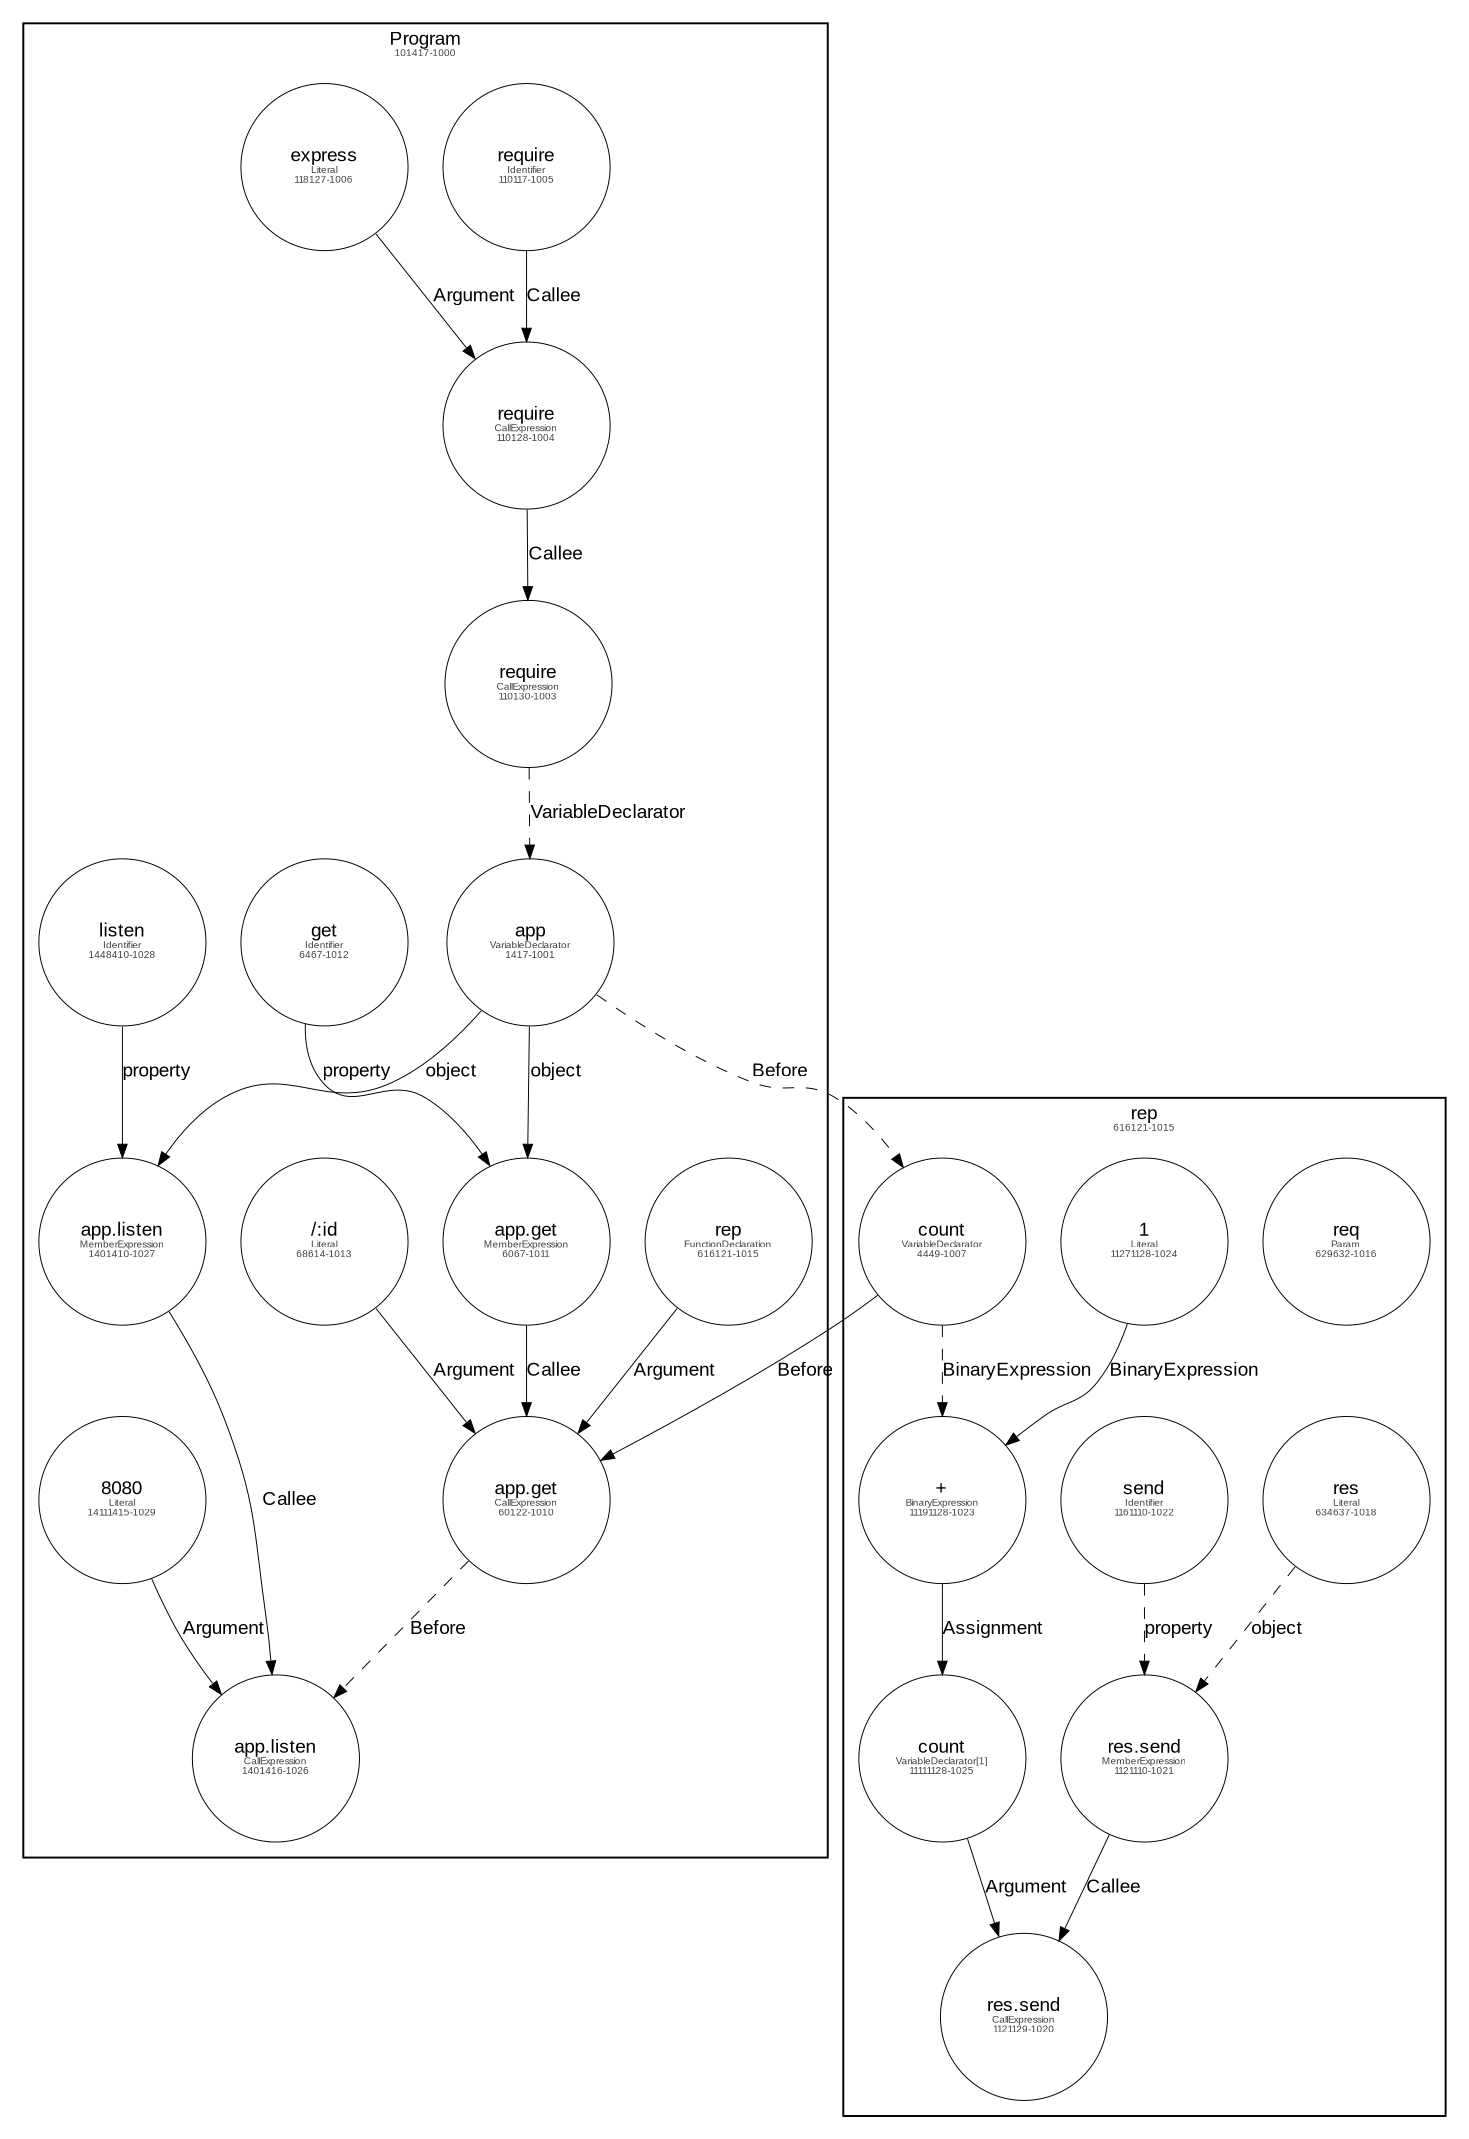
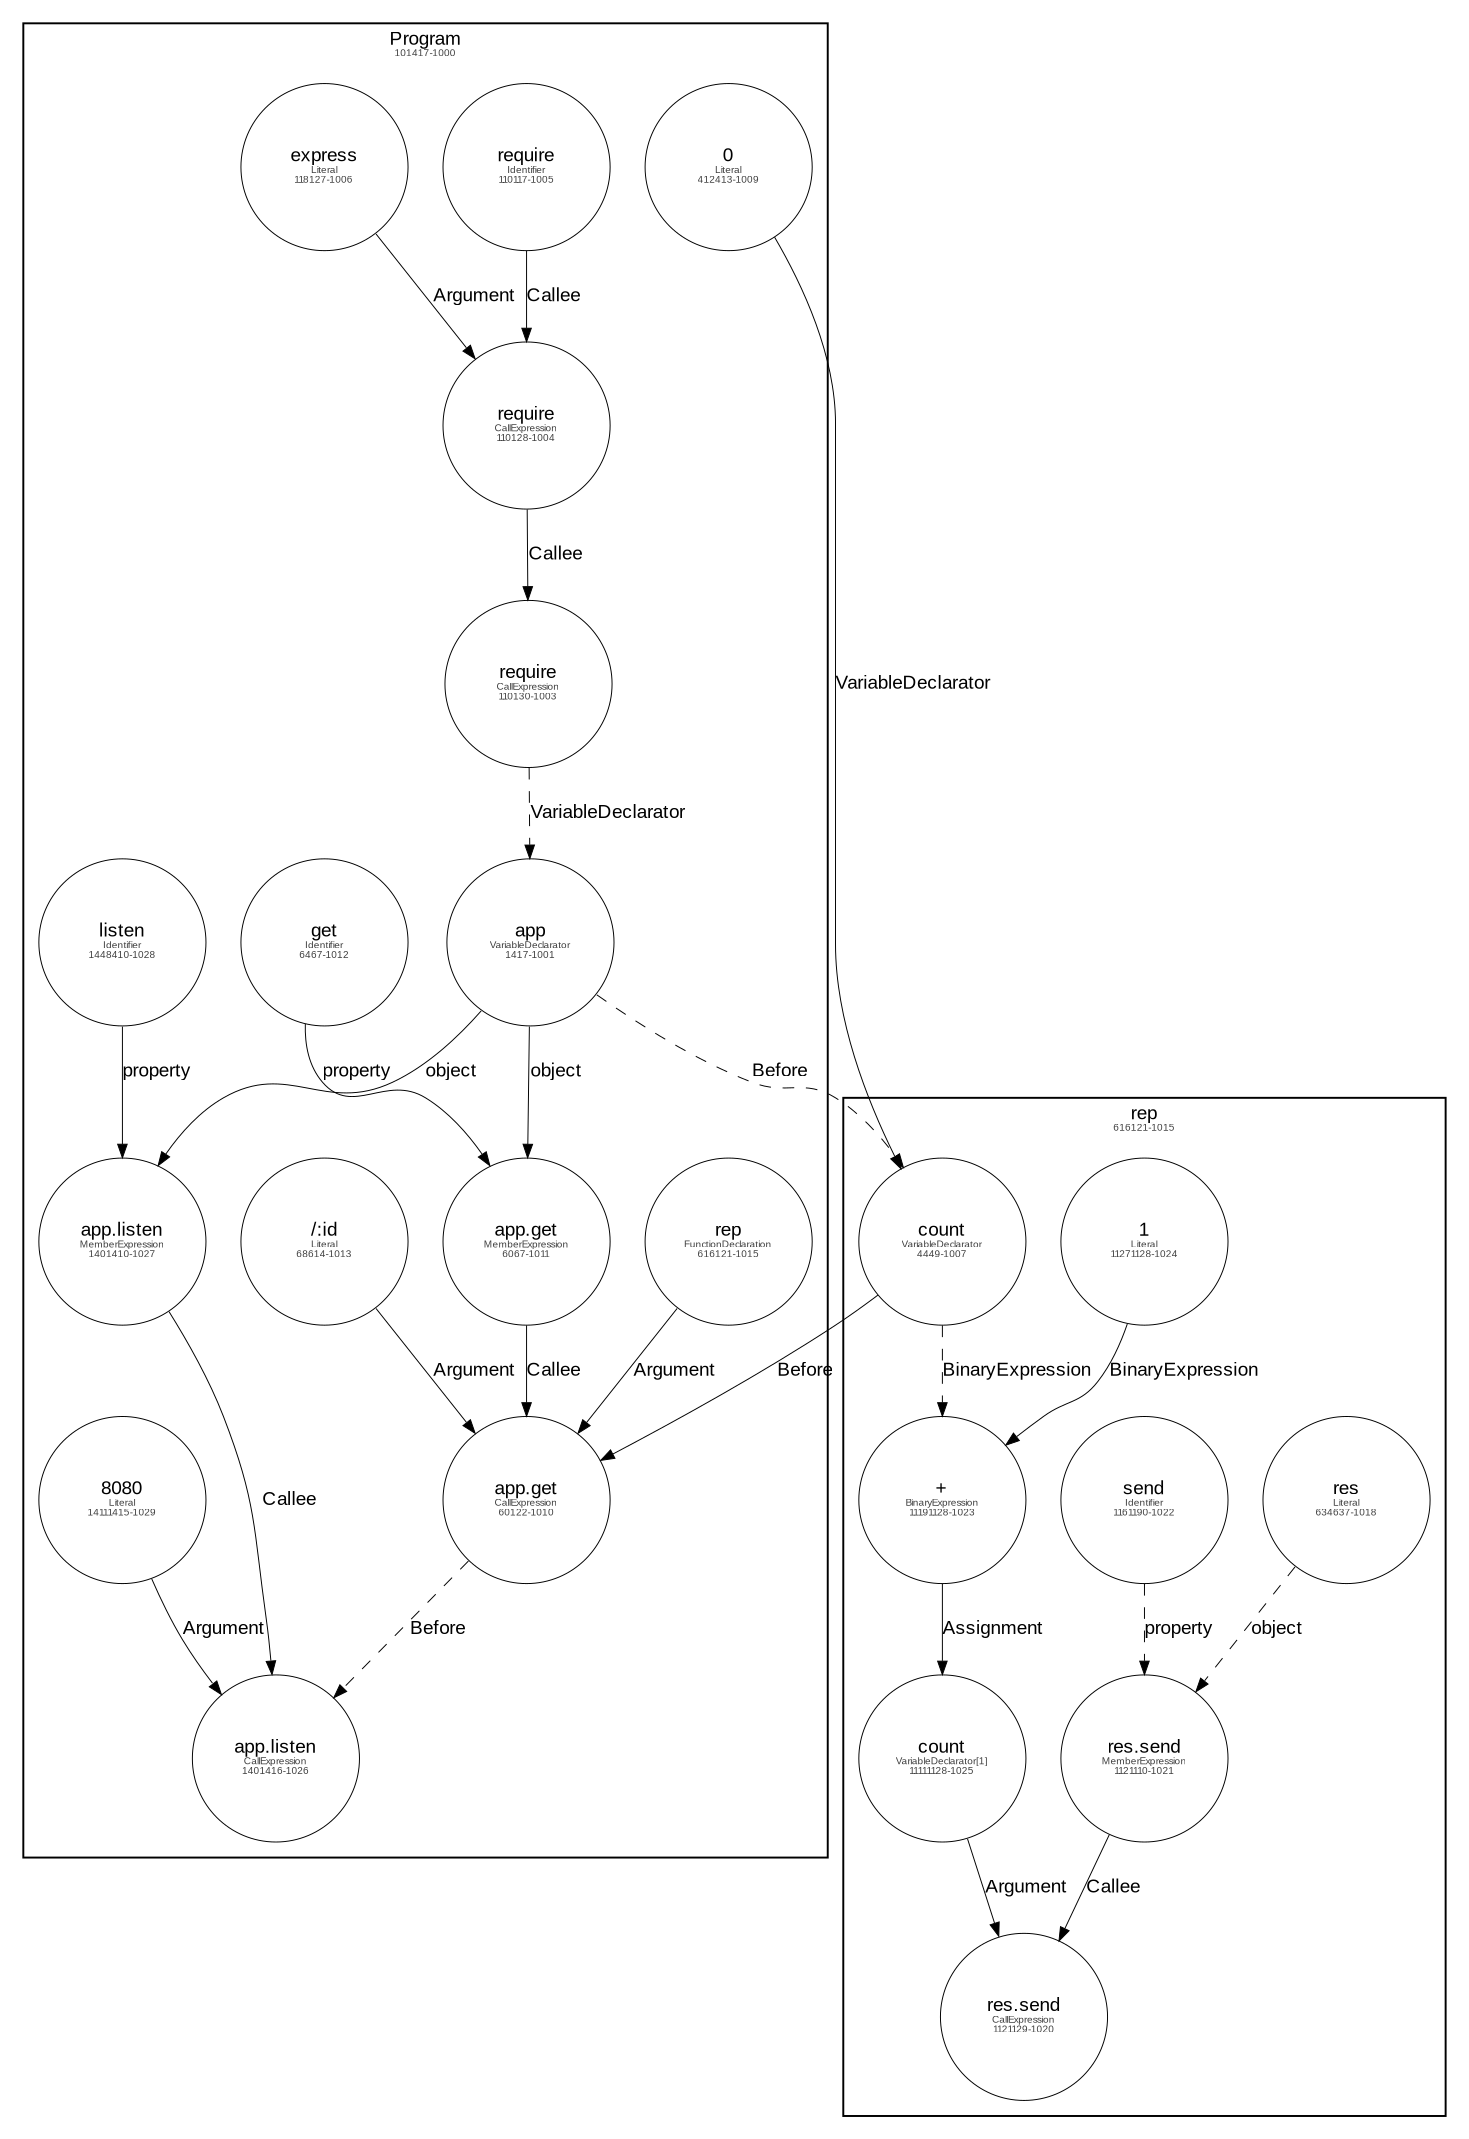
  digraph {
    fontcolor=black
    fontname="Liberation Sans"
    fontsize=10
    node [fixedsize=true fontcolor=black fontname="Liberation Sans" fontsize=10 penwidth=0.5 shape=circle]
    edge [arrowsize=0.7 fontcolor=black fontname="Liberation Sans" fontsize=10 penwidth=0.5 splines=line style=solid]
-   n1 [height=1.2 label=<req<br/><font color="#404040" point-size="5">Param</font><br/><font color="#404040" point-size="5">629632-1016</font>> width=1.2]
    n2 [height=1.2 label=<res<br/><font color="#404040" point-size="5">Literal</font><br/><font color="#404040" point-size="5">634637-1018</font>> width=1.2]
    n3 [height=1.2 label=<res.send<br/><font color="#404040" point-size="5">MemberExpression</font><br/><font color="#404040" point-size="5">1121110-1021</font>> width=1.2]
-   n4 [height=1.2 label=<send<br/><font color="#404040" point-size="5">Identifier</font><br/><font color="#404040" point-size="5">1161110-1022</font>> width=1.2]
+   n4 [height=1.2 label=<send<br/><font color="#404040" point-size="5">Identifier</font><br/><font color="#404040" point-size="5">1161190-1022</font>> width=1.2]
    n5 [height=1.2 label=<res.send<br/><font color="#404040" point-size="5">CallExpression</font><br/><font color="#404040" point-size="5">1121129-1020</font>> width=1.2]
    n6 [height=1.2 label=<1<br/><font color="#404040" point-size="5">Literal</font><br/><font color="#404040" point-size="5">11271128-1024</font>> width=1.2]
    n7 [height=1.2 label=<+<br/><font color="#404040" point-size="5">BinaryExpression</font><br/><font color="#404040" point-size="5">11191128-1023</font>> width=1.2]
    n8 [height=1.2 label=<count<br/><font color="#404040" point-size="5">VariableDeclarator[1]</font><br/><font color="#404040" point-size="5">11111128-1025</font>> width=1.2]
    n9 [height=1.2 label=<count<br/><font color="#404040" point-size="5">VariableDeclarator</font><br/><font color="#404040" point-size="5">4449-1007</font>> width=1.2]
    n10 [height=1.2 label=<app.get<br/><font color="#404040" point-size="5">CallExpression</font><br/><font color="#404040" point-size="5">60122-1010</font>> width=1.2]
    n11 [height=1.2 label=<require<br/><font color="#404040" point-size="5">CallExpression</font><br/><font color="#404040" point-size="5">110128-1004</font>> width=1.2]
    n12 [height=1.2 label=<require<br/><font color="#404040" point-size="5">CallExpression</font><br/><font color="#404040" point-size="5">110130-1003</font>> width=1.2]
    n13 [height=1.2 label=<require<br/><font color="#404040" point-size="5">Identifier</font><br/><font color="#404040" point-size="5">110117-1005</font>> width=1.2]
    n14 [height=1.2 label=<express<br/><font color="#404040" point-size="5">Literal</font><br/><font color="#404040" point-size="5">118127-1006</font>> width=1.2]
    n15 [height=1.2 label=<app<br/><font color="#404040" point-size="5">VariableDeclarator</font><br/><font color="#404040" point-size="5">1417-1001</font>> width=1.2]
    n16 [height=1.2 label=<app.get<br/><font color="#404040" point-size="5">MemberExpression</font><br/><font color="#404040" point-size="5">6067-1011</font>> width=1.2]
    n17 [height=1.2 label=<app.listen<br/><font color="#404040" point-size="5">MemberExpression</font><br/><font color="#404040" point-size="5">1401410-1027</font>> width=1.2]
+   n18 [height=1.2 label=<0<br/><font color="#404040" point-size="5">Literal</font><br/><font color="#404040" point-size="5">412413-1009</font>> width=1.2]
    n19 [height=1.2 label=<get<br/><font color="#404040" point-size="5">Identifier</font><br/><font color="#404040" point-size="5">6467-1012</font>> width=1.2]
    n20 [height=1.2 label=<app.listen<br/><font color="#404040" point-size="5">CallExpression</font><br/><font color="#404040" point-size="5">1401416-1026</font>> width=1.2]
    n21 [height=1.2 label=</:id<br/><font color="#404040" point-size="5">Literal</font><br/><font color="#404040" point-size="5">68614-1013</font>> width=1.2]
    n22 [height=1.2 label=<rep<br/><font color="#404040" point-size="5">FunctionDeclaration</font><br/><font color="#404040" point-size="5">616121-1015</font>> width=1.2]
    n23 [height=1.2 label=<listen<br/><font color="#404040" point-size="5">Identifier</font><br/><font color="#404040" point-size="5">1448410-1028</font>> width=1.2]
    n24 [height=1.2 label=<8080<br/><font color="#404040" point-size="5">Literal</font><br/><font color="#404040" point-size="5">14111415-1029</font>> width=1.2]
    subgraph cluster_1 {
      label=<rep<br/><font color="#404040" point-size="5">616121-1015</font>>
-     n1
      n2
      n3
      n4
      n5
      n6
      n7
      n8
      n9
    }
    subgraph cluster_2 {
      label=<Program<br/><font color="#404040" point-size="5">101417-1000</font>>
      n10
      n11
      n12
      n13
      n14
      n15
      n16
      n17
+     n18
      n19
      n20
      n21
      n22
      n23
      n24
    }
    n2 -> n3 [label=object style=dashed]
    n3 -> n5 [label=Callee]
    n4 -> n3 [label=property style=dashed]
    n6 -> n7 [label=BinaryExpression]
    n7 -> n8 [label=Assignment]
    n8 -> n5 [label=Argument style=bold]
    n9 -> n7 [label=BinaryExpression style=dashed]
    n9 -> n10 [label=Before style=bold]
    n10 -> n20 [label=Before style=dashed]
    n11 -> n12 [label=Callee]
    n12 -> n15 [label=VariableDeclarator style=dashed]
    n13 -> n11 [label=Callee style=bold]
    n14 -> n11 [label=Argument]
    n15 -> n9 [label=Before style=dashed]
    n15 -> n16 [label=object style=bold]
    n15 -> n17 [label=object]
    n16 -> n10 [label=Callee]
    n17 -> n20 [label=Callee style=bold]
+   n18 -> n9 [label=VariableDeclarator style=bold]
    n19 -> n16 [label=property]
    n21 -> n10 [label=Argument]
    n22 -> n10 [label=Argument style=bold]
    n23 -> n17 [label=property]
    n24 -> n20 [label=Argument style=bold]
  }
